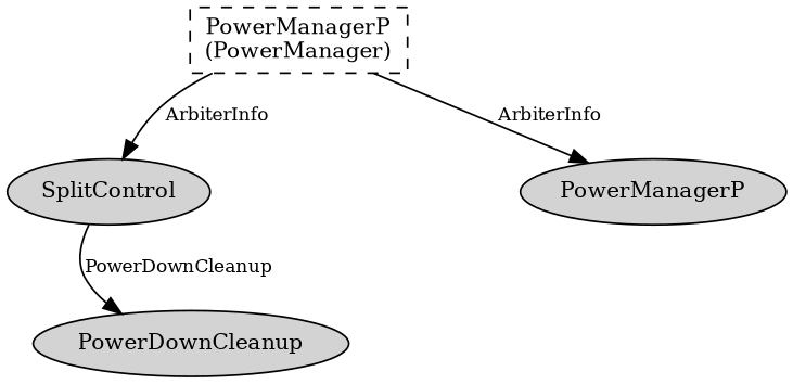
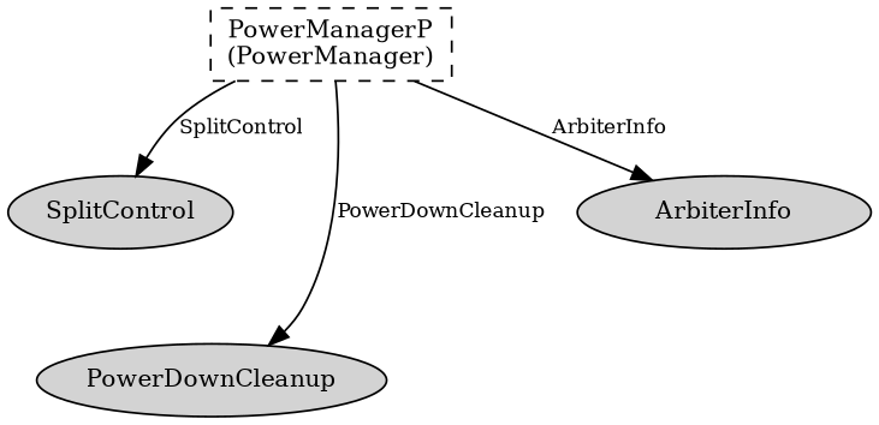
  digraph {
    node [fontsize=12 shape=ellipse style=filled]
    edge [fontsize=10]
    n1 [label="PowerManagerP\n(PowerManager)" shape=box style=dashed]
    n2 [label=SplitControl]
    n3 [label=PowerDownCleanup]
-   n4 [label=PowerManagerP]
-   n1 -> n2 [label=ArbiterInfo]
-   n2 -> n3 [label=PowerDownCleanup]
+   n4 [label=ArbiterInfo]
+   n1 -> n2 [label=SplitControl]
+   n1 -> n3 [label=PowerDownCleanup]
    n1 -> n4 [label=ArbiterInfo]
  }
